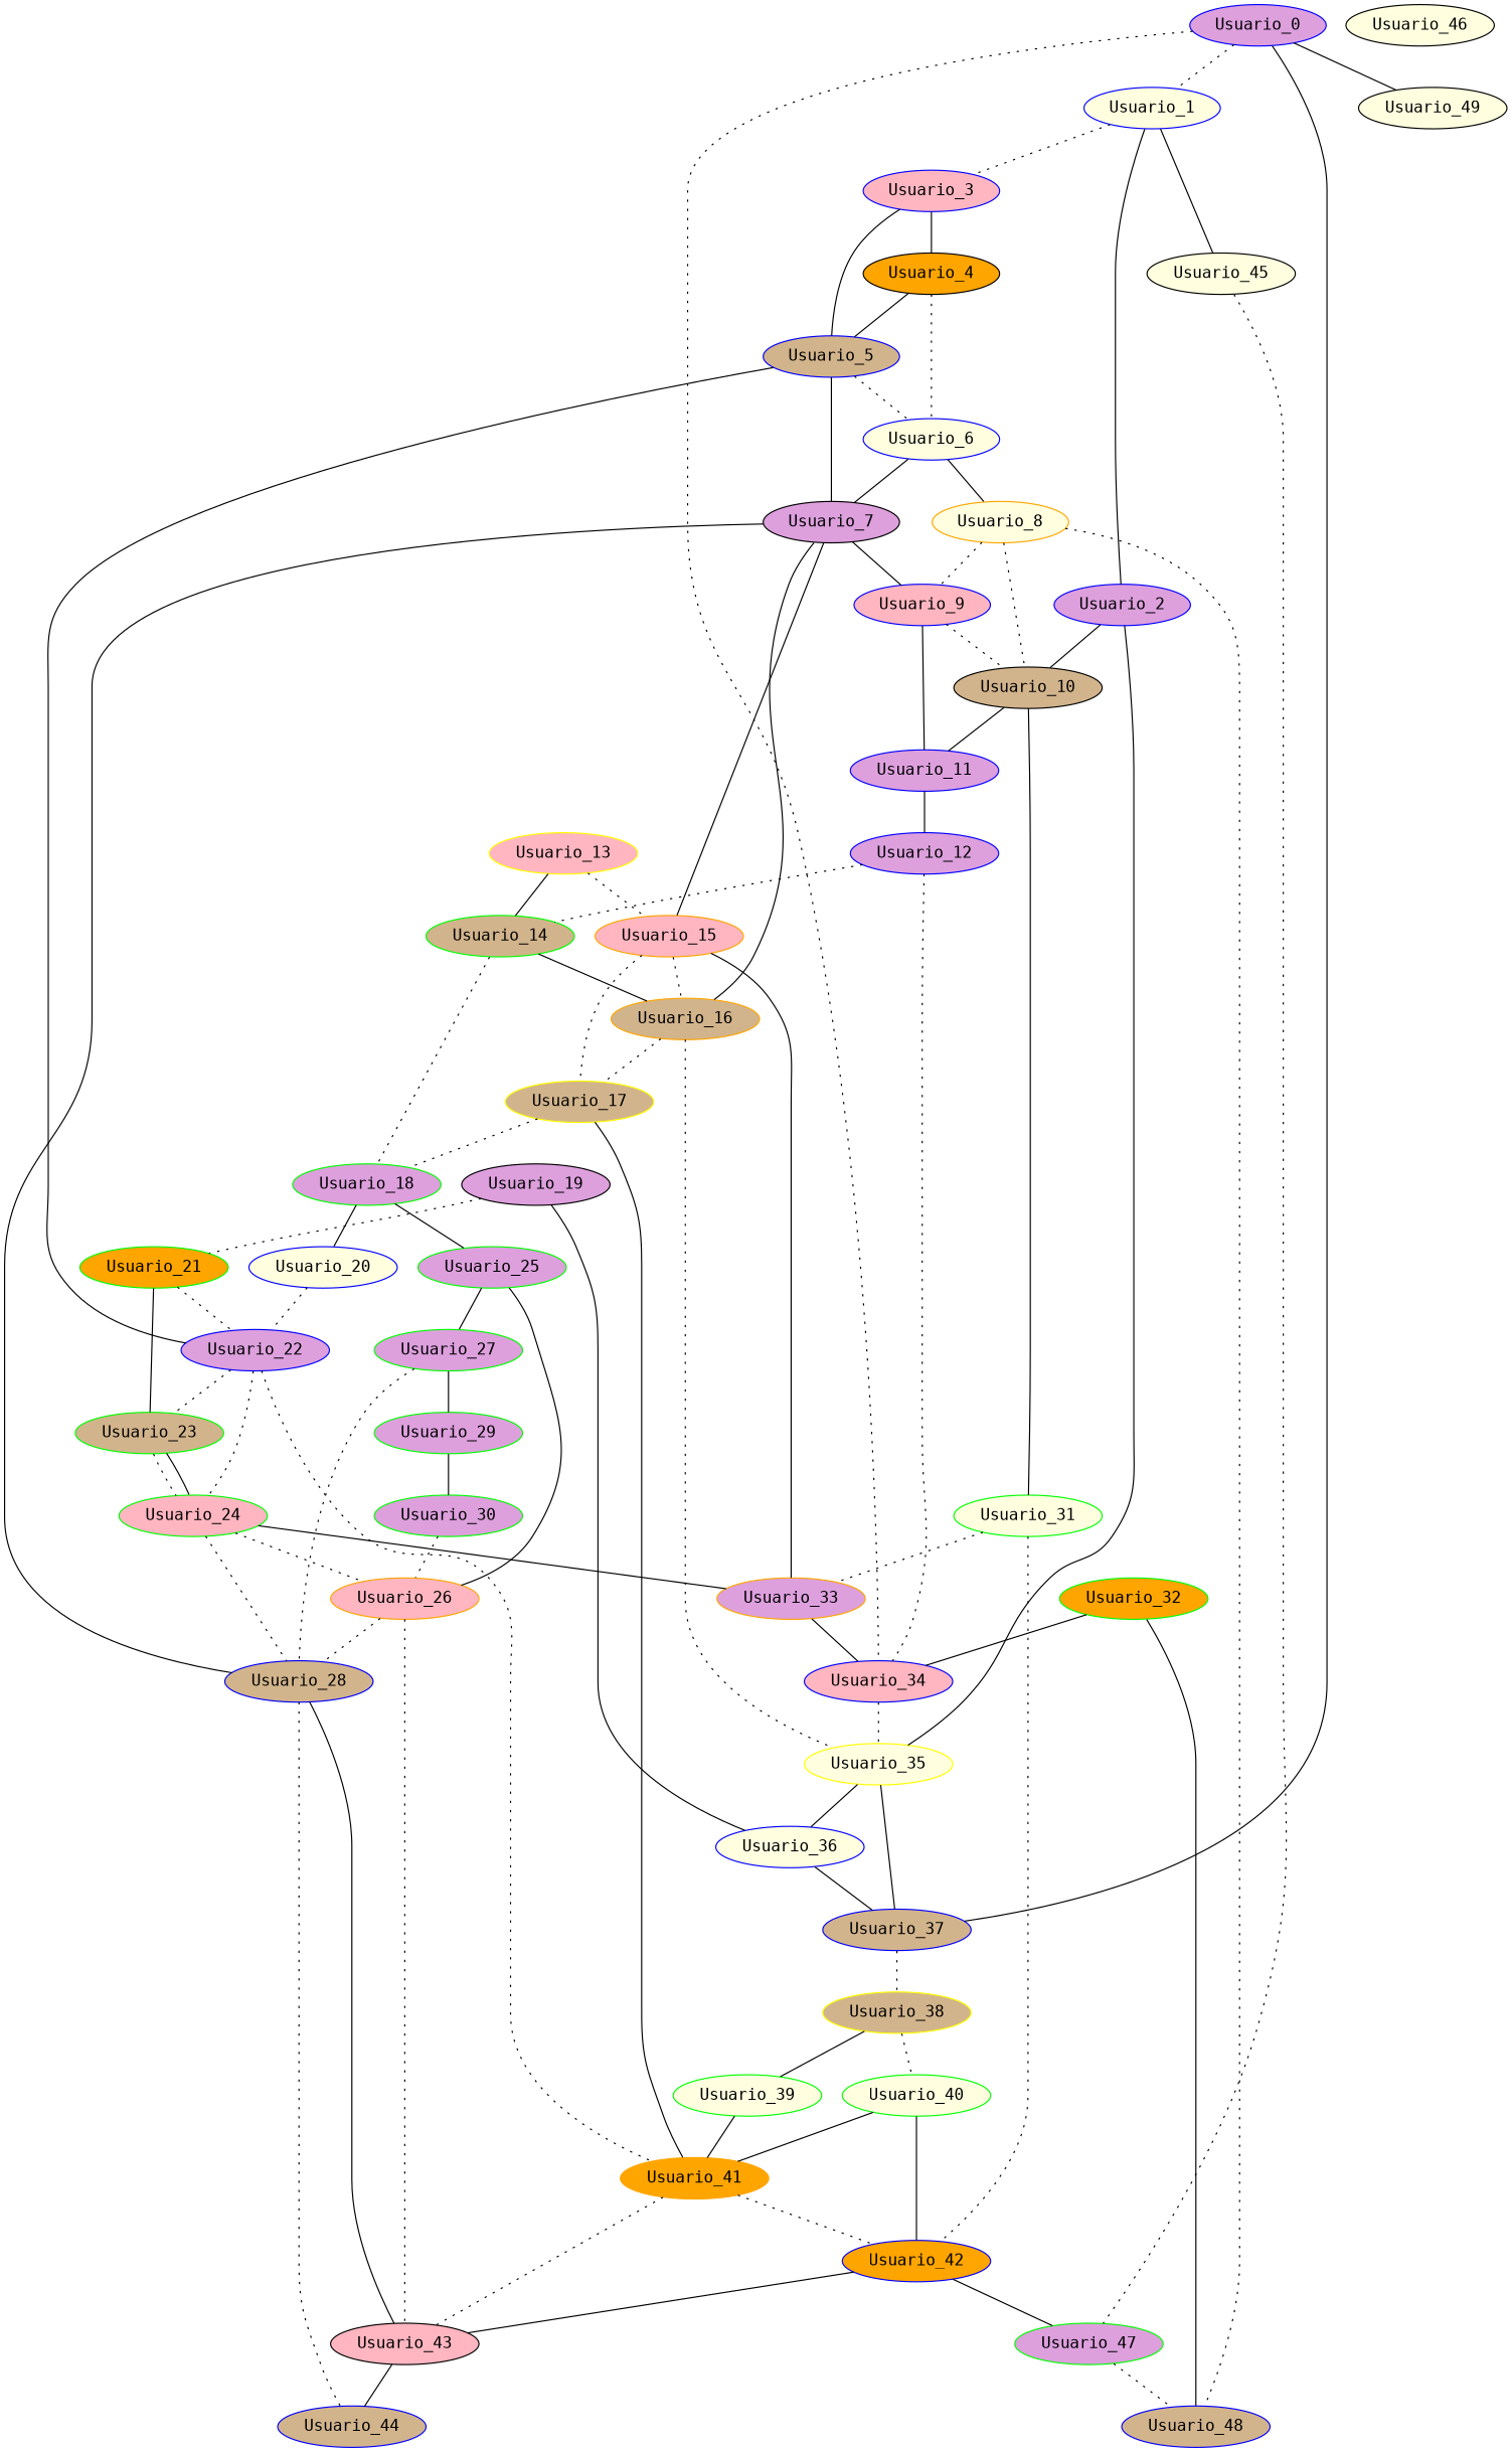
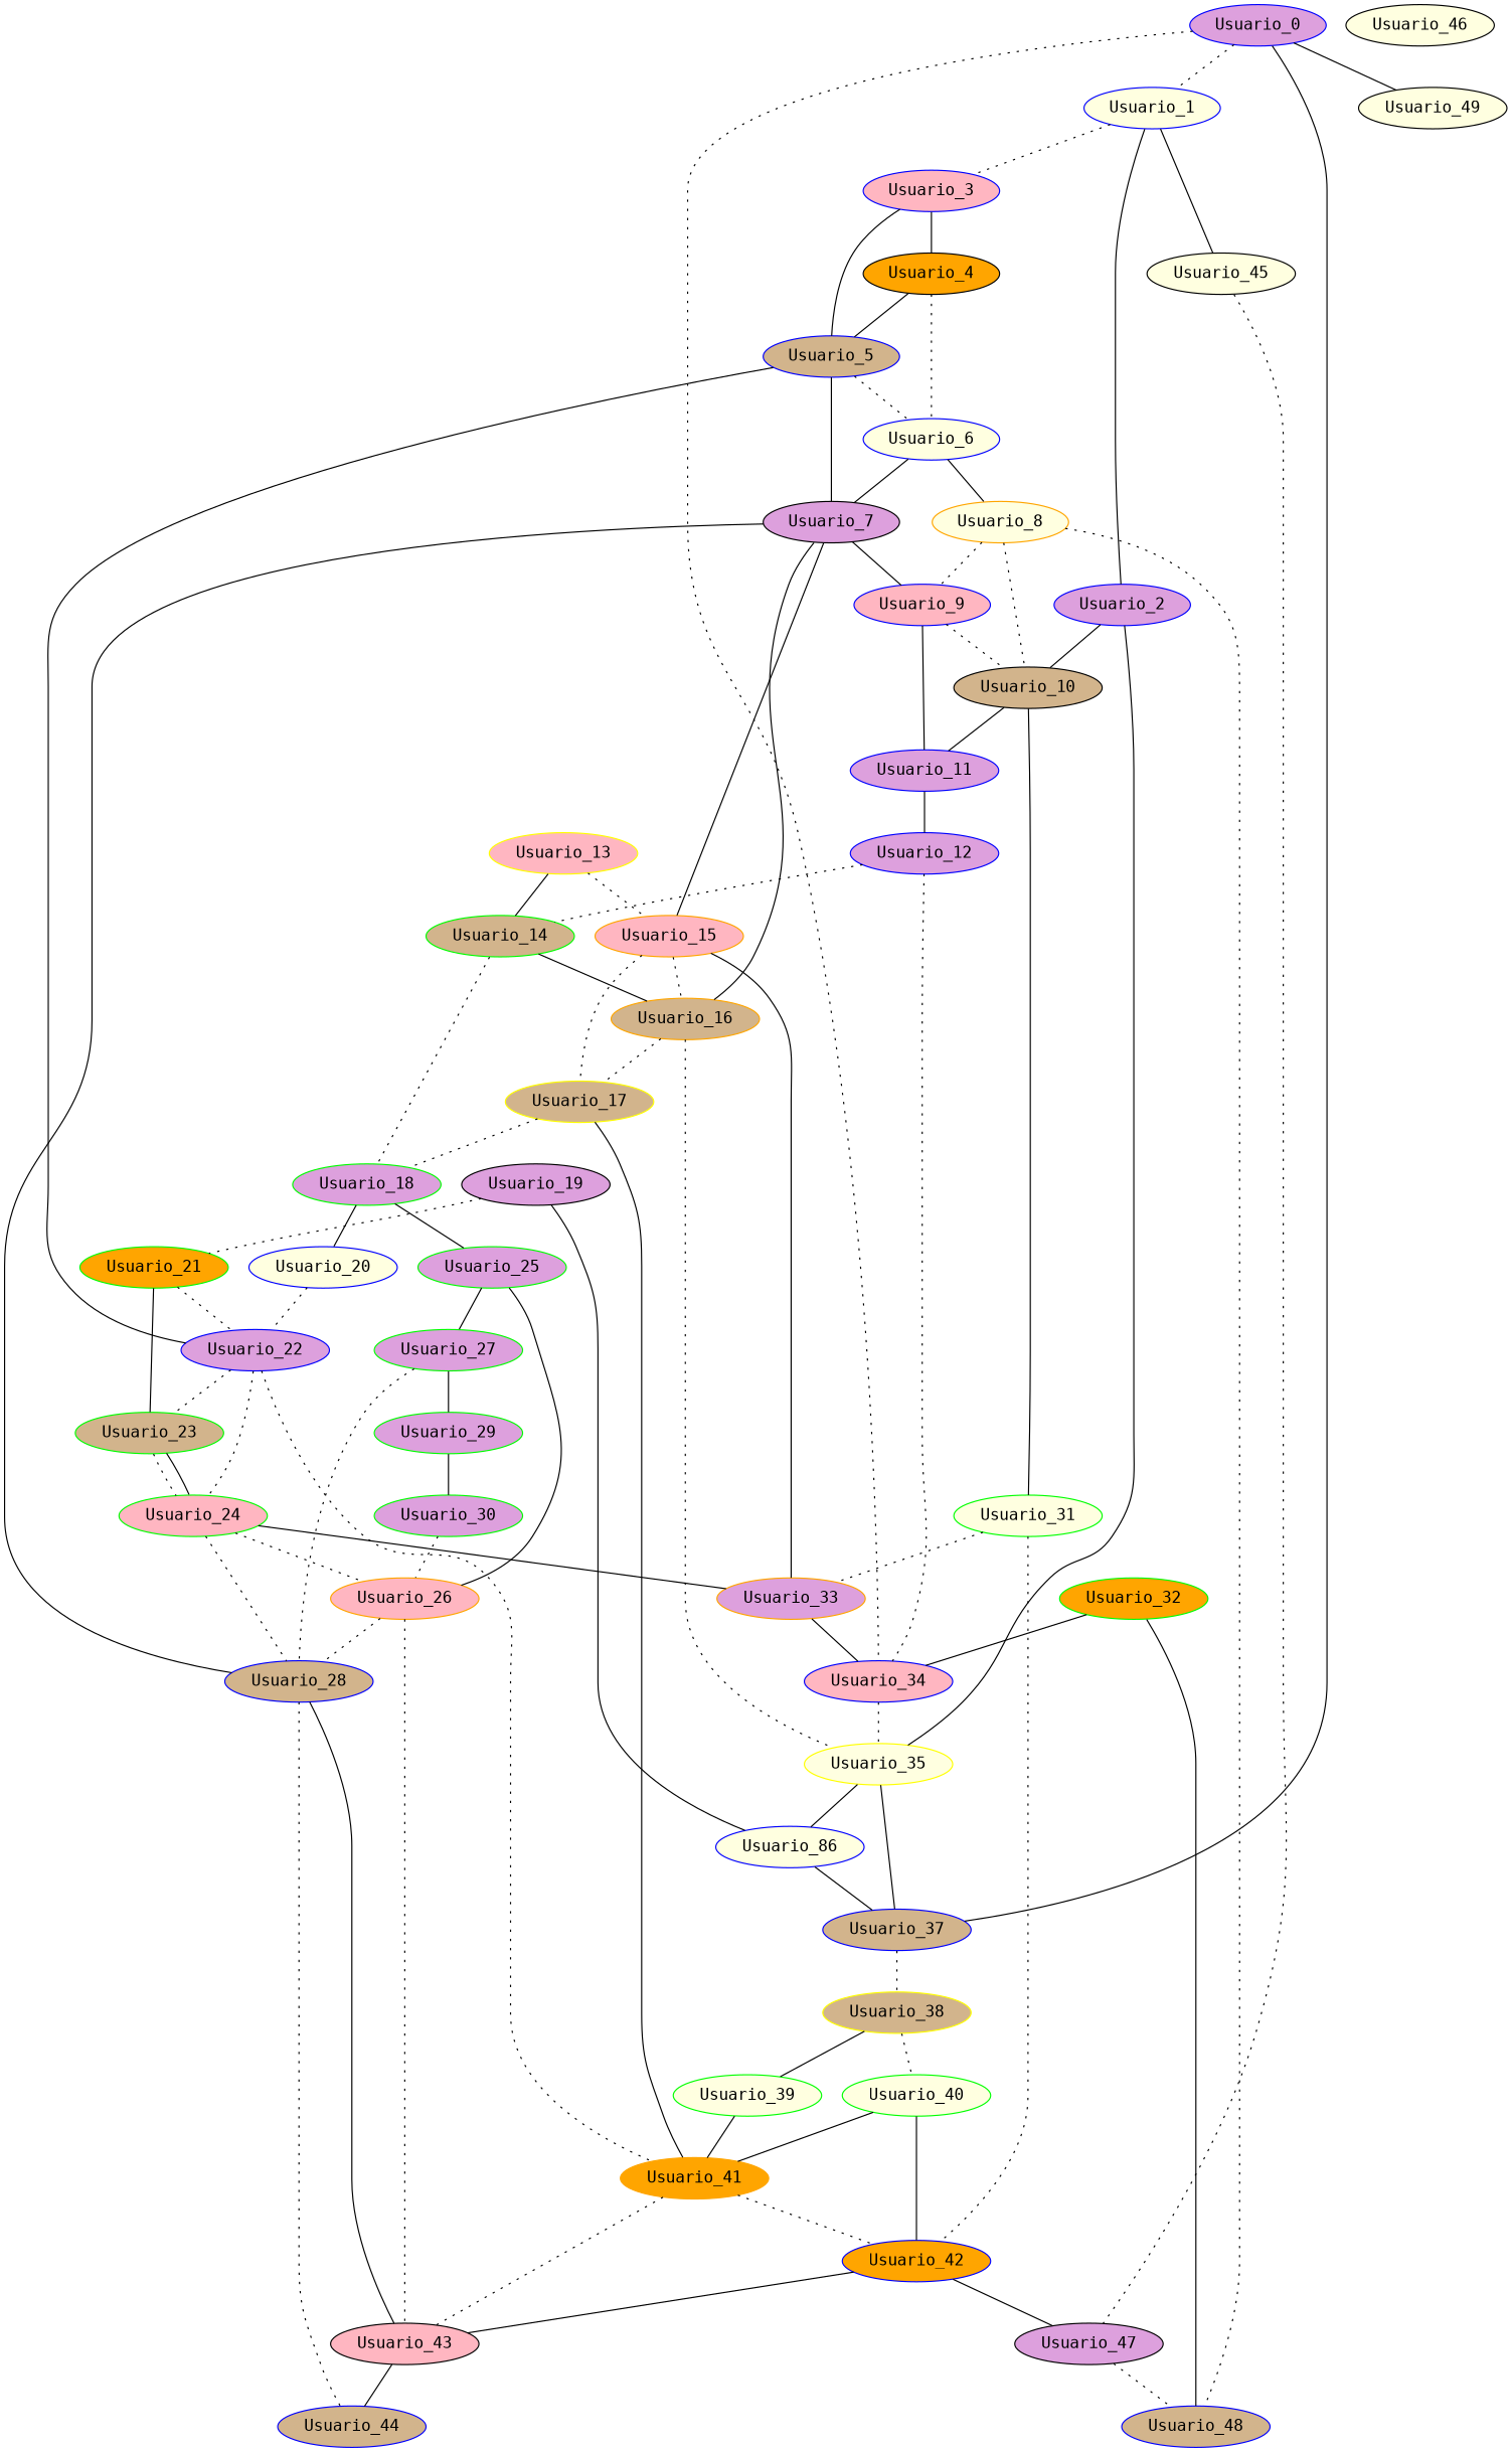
  graph {
    fontname="DejaVu Sans Mono"
    node [color=blue fillcolor=plum fontname="DejaVu Sans Mono" style=filled]
    edge [fontname="DejaVu Sans Mono" style=solid]
    n1 [label=Usuario_0]
    n2 [fillcolor=lightyellow label=Usuario_1]
    n3 [fillcolor=lightpink label=Usuario_34]
    n4 [fillcolor=tan label=Usuario_37]
    n5 [color=black fillcolor=lightyellow label=Usuario_49]
    n6 [label=Usuario_2]
    n7 [fillcolor=lightpink label=Usuario_3]
    n8 [color=black fillcolor=lightyellow label=Usuario_45]
    n9 [color=yellow fillcolor=lightyellow label=Usuario_35]
    n10 [color=yellow fillcolor=tan label=Usuario_38]
    n11 [color=black fillcolor=tan label=Usuario_10]
    n12 [color=black fillcolor=orange label=Usuario_4]
    n13 [fillcolor=tan label=Usuario_5]
-   n14 [color=green label=Usuario_47]
+   n14 [color=black label=Usuario_47]
    n15 [label=Usuario_11]
    n16 [color=green fillcolor=lightyellow label=Usuario_31]
-   n17 [fillcolor=lightyellow label=Usuario_36]
+   n17 [fillcolor=lightyellow label=Usuario_86]
    n18 [fillcolor=lightyellow label=Usuario_6]
    n19 [color=black label=Usuario_7]
    n20 [label=Usuario_22]
    n21 [color=orange fillcolor=lightyellow label=Usuario_8]
    n22 [fillcolor=lightpink label=Usuario_9]
    n23 [color=orange fillcolor=lightpink label=Usuario_15]
    n24 [color=orange fillcolor=tan label=Usuario_16]
    n25 [fillcolor=tan label=Usuario_28]
    n26 [color=orange fillcolor=orange label=Usuario_41]
    n27 [color=green fillcolor=tan label=Usuario_23]
    n28 [color=green fillcolor=lightpink label=Usuario_24]
    n29 [fillcolor=tan label=Usuario_48]
    n30 [color=yellow fillcolor=tan label=Usuario_17]
    n31 [color=orange label=Usuario_33]
    n32 [color=black fillcolor=lightpink label=Usuario_43]
    n33 [fillcolor=tan label=Usuario_44]
    n34 [label=Usuario_12]
    n35 [fillcolor=orange label=Usuario_42]
    n36 [color=green fillcolor=tan label=Usuario_14]
    n37 [color=green label=Usuario_18]
    n38 [color=yellow fillcolor=lightpink label=Usuario_13]
    n39 [fillcolor=lightyellow label=Usuario_20]
    n40 [color=green label=Usuario_25]
    n41 [color=orange fillcolor=lightpink label=Usuario_26]
    n42 [color=green label=Usuario_27]
    n43 [color=black label=Usuario_19]
    n44 [color=green fillcolor=orange label=Usuario_21]
    n45 [color=green label=Usuario_29]
    n46 [color=green label=Usuario_30]
    n47 [color=green fillcolor=orange label=Usuario_32]
    n48 [color=green fillcolor=lightyellow label=Usuario_39]
    n49 [color=green fillcolor=lightyellow label=Usuario_40]
    n50 [color=black fillcolor=lightyellow label=Usuario_46]
    n1 -- n2 [style=dotted]
    n1 -- n3 [style=dotted]
    n1 -- n4
    n1 -- n5
    n2 -- n6
    n2 -- n7 [style=dotted]
    n2 -- n8
    n3 -- n9 [style=dotted]
    n4 -- n10 [style=dotted]
    n6 -- n9
    n6 -- n11
    n7 -- n12
    n7 -- n13
    n8 -- n14 [style=dotted]
    n9 -- n4
    n9 -- n17
    n10 -- n48
    n10 -- n49 [style=dotted]
    n11 -- n15
    n11 -- n16
    n12 -- n13
    n12 -- n18 [style=dotted]
    n13 -- n18 [style=dotted]
    n13 -- n19
    n13 -- n20
    n14 -- n29 [style=dotted]
    n15 -- n34
    n16 -- n31 [style=dotted]
    n16 -- n35 [style=dotted]
    n17 -- n4
    n18 -- n19
    n18 -- n21
    n19 -- n22
    n19 -- n23
    n19 -- n24
    n19 -- n25
    n20 -- n26 [style=dotted]
    n20 -- n27 [style=dotted]
    n20 -- n28 [style=dotted]
    n21 -- n11 [style=dotted]
    n21 -- n22 [style=dotted]
    n21 -- n29 [style=dotted]
    n22 -- n11 [style=dotted]
    n22 -- n15
    n23 -- n24 [style=dotted]
    n23 -- n30 [style=dotted]
    n23 -- n31
    n24 -- n9 [style=dotted]
    n24 -- n30 [style=dotted]
    n25 -- n32
    n25 -- n33 [style=dotted]
    n26 -- n32 [style=dotted]
    n26 -- n35 [style=dotted]
    n27 -- n28 [style=dotted]
    n27 -- n28
    n28 -- n25 [style=dotted]
    n28 -- n31
    n28 -- n41 [style=dotted]
    n30 -- n26
    n30 -- n37 [style=dotted]
    n31 -- n3
    n32 -- n33
    n34 -- n3 [style=dotted]
    n34 -- n36 [style=dotted]
    n35 -- n14
    n35 -- n32
    n36 -- n24
    n36 -- n37 [style=dotted]
    n37 -- n39
    n37 -- n40
    n38 -- n23 [style=dotted]
    n38 -- n36
    n39 -- n20 [style=dotted]
    n40 -- n41
    n40 -- n42
    n41 -- n25 [style=dotted]
    n41 -- n32 [style=dotted]
    n42 -- n25 [style=dotted]
    n42 -- n45
    n43 -- n17
    n43 -- n44 [style=dotted]
    n44 -- n20 [style=dotted]
    n44 -- n27
    n45 -- n46
    n46 -- n41 [style=dotted]
    n47 -- n3
    n47 -- n29
    n48 -- n26
    n49 -- n26
    n49 -- n35
  }
